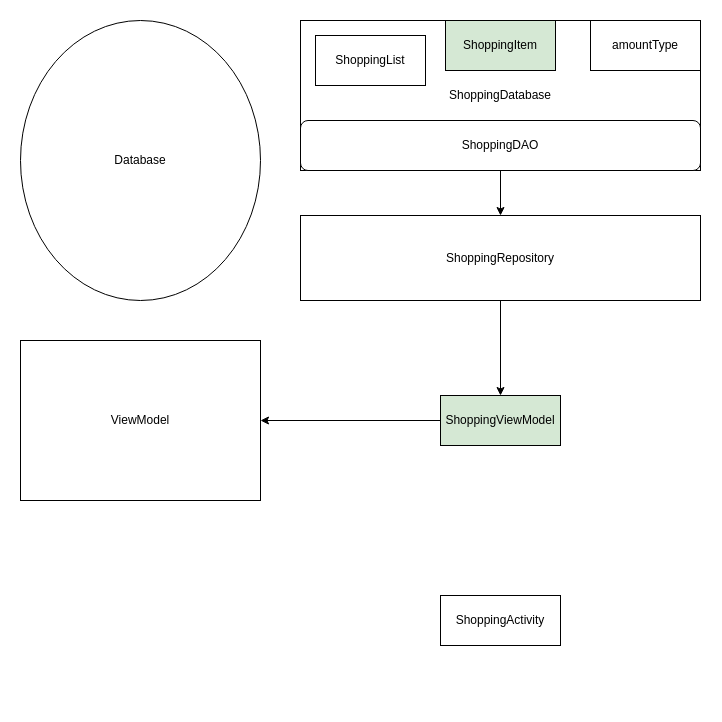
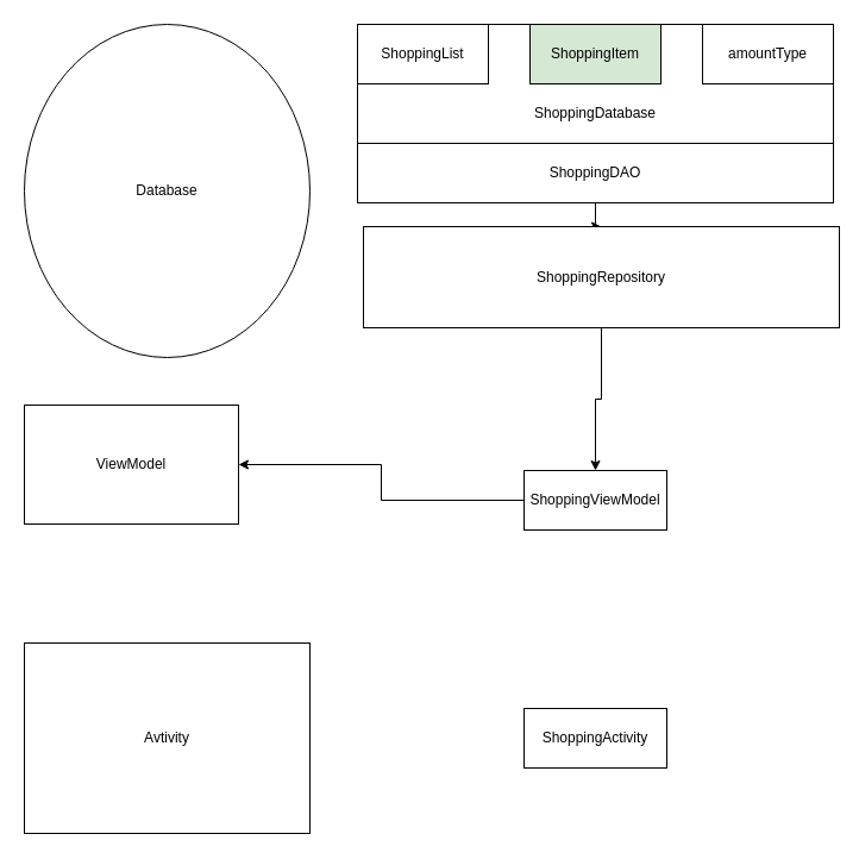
  <mxCell id="0" />
  <mxCell id="1" parent="0" />
- <mxCell id="2" value="&lt;div style=&quot;line-height: 120%;&quot;&gt;&lt;span style=&quot;background-color: initial;&quot;&gt;ViewModel&lt;/span&gt;&lt;/div&gt;" style="html=1;whiteSpace=wrap;align=center;" parent="1" vertex="1"><mxGeometry x="20" y="340" width="240" height="160" as="geometry" /></mxCell>
+ <mxCell id="2" value="&lt;div style=&quot;line-height: 120%;&quot;&gt;&lt;span style=&quot;background-color: initial;&quot;&gt;ViewModel&lt;/span&gt;&lt;/div&gt;" style="html=1;whiteSpace=wrap;align=center;" parent="1" vertex="1"><mxGeometry x="20" y="340" width="180" height="100" as="geometry" /></mxCell>
  <mxCell id="3" value="&lt;div style=&quot;line-height: 120%;&quot;&gt;&lt;span style=&quot;background-color: initial;&quot;&gt;Database&lt;/span&gt;&lt;/div&gt;" style="ellipse;html=1;whiteSpace=wrap;align=center;" parent="1" vertex="1"><mxGeometry x="20" y="20" width="240" height="280" as="geometry" /></mxCell>
+ <mxCell id="4" value="&lt;div style=&quot;line-height: 120%;&quot;&gt;&lt;span style=&quot;background-color: initial;&quot;&gt;Avtivity&lt;/span&gt;&lt;/div&gt;" style="html=1;whiteSpace=wrap;align=center;" parent="1" vertex="1"><mxGeometry x="20" y="540" width="240" height="160" as="geometry" /></mxCell>
  <mxCell id="5" value="" style="edgeStyle=orthogonalEdgeStyle;rounded=0;orthogonalLoop=1;jettySize=auto;html=1;" parent="1" source="6" target="8" edge="1"><mxGeometry relative="1" as="geometry" /></mxCell>
  <mxCell id="6" value="ShoppingDatabase" style="html=1;whiteSpace=wrap;" parent="1" vertex="1"><mxGeometry x="300" y="20" width="400" height="150" as="geometry" /></mxCell>
  <mxCell id="7" value="" style="edgeStyle=orthogonalEdgeStyle;rounded=0;orthogonalLoop=1;jettySize=auto;html=1;" parent="1" source="8" target="12" edge="1"><mxGeometry relative="1" as="geometry" /></mxCell>
- <mxCell id="8" value="ShoppingRepository" style="html=1;whiteSpace=wrap;" parent="1" vertex="1"><mxGeometry x="300" y="215" width="400" height="85" as="geometry" /></mxCell>
- <mxCell id="9" value="ShoppingList" style="html=1;whiteSpace=wrap;" parent="1" vertex="1"><mxGeometry x="315" y="35" width="110" height="50" as="geometry" /></mxCell>
+ <mxCell id="8" value="ShoppingRepository" style="html=1;whiteSpace=wrap;" parent="1" vertex="1"><mxGeometry x="305" y="190" width="400" height="85" as="geometry" /></mxCell>
+ <mxCell id="9" value="ShoppingList" style="html=1;whiteSpace=wrap;" parent="1" vertex="1"><mxGeometry x="300" y="20" width="110" height="50" as="geometry" /></mxCell>
  <mxCell id="10" value="ShoppingItem" style="html=1;whiteSpace=wrap;fillColor=#d5e8d4;" parent="1" vertex="1"><mxGeometry x="445" y="20" width="110" height="50" as="geometry" /></mxCell>
  <mxCell id="11" value="" style="edgeStyle=orthogonalEdgeStyle;rounded=0;orthogonalLoop=1;jettySize=auto;html=1;" parent="1" source="12" target="2" edge="1"><mxGeometry relative="1" as="geometry"><mxPoint x="495" y="525" as="targetPoint" /></mxGeometry></mxCell>
- <mxCell id="12" value="&lt;div&gt;&lt;span style=&quot;background-color: initial;&quot;&gt;ShoppingViewModel&lt;/span&gt;&lt;br&gt;&lt;/div&gt;" style="html=1;whiteSpace=wrap;fillColor=#d5e8d4;" parent="1" vertex="1"><mxGeometry x="440" y="395" width="120" height="50" as="geometry" /></mxCell>
+ <mxCell id="12" value="&lt;div&gt;&lt;span style=&quot;background-color: initial;&quot;&gt;ShoppingViewModel&lt;/span&gt;&lt;br&gt;&lt;/div&gt;" style="html=1;whiteSpace=wrap;" parent="1" vertex="1"><mxGeometry x="440" y="395" width="120" height="50" as="geometry" /></mxCell>
  <mxCell id="13" value="&lt;div&gt;ShoppingActivity&lt;/div&gt;" style="html=1;whiteSpace=wrap;" parent="1" vertex="1"><mxGeometry x="440" y="595" width="120" height="50" as="geometry" /></mxCell>
- <mxCell id="14" value="ShoppingDAO" style="html=1;whiteSpace=wrap;rounded=1;" parent="1" vertex="1"><mxGeometry x="300" y="120" width="400" height="50" as="geometry" /></mxCell>
+ <mxCell id="14" value="ShoppingDAO" style="html=1;whiteSpace=wrap;" parent="1" vertex="1"><mxGeometry x="300" y="120" width="400" height="50" as="geometry" /></mxCell>
  <mxCell id="15" value="amountType" style="html=1;whiteSpace=wrap;" vertex="1" parent="1"><mxGeometry x="590" y="20" width="110" height="50" as="geometry" /></mxCell>
